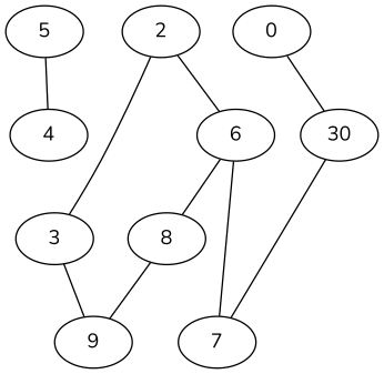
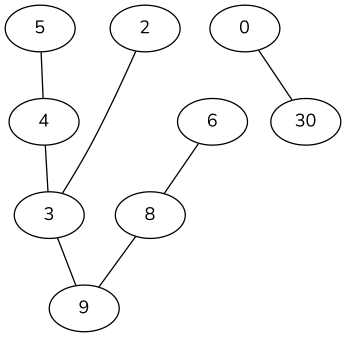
  strict graph {
    fontname=Nunito
    node [fontname=Nunito weight=0]
    edge [fontname=Nunito weight=0]
    2
    3
    6
    9
    8
-   7
    5
    4
    n9 [label=30]
    0
    2 -- 3
-   2 -- 6
    3 -- 9
    6 -- 8
-   6 -- 7
    8 -- 9
    5 -- 4
-   n9 -- 7
+   4 -- 3
    0 -- n9
  }
